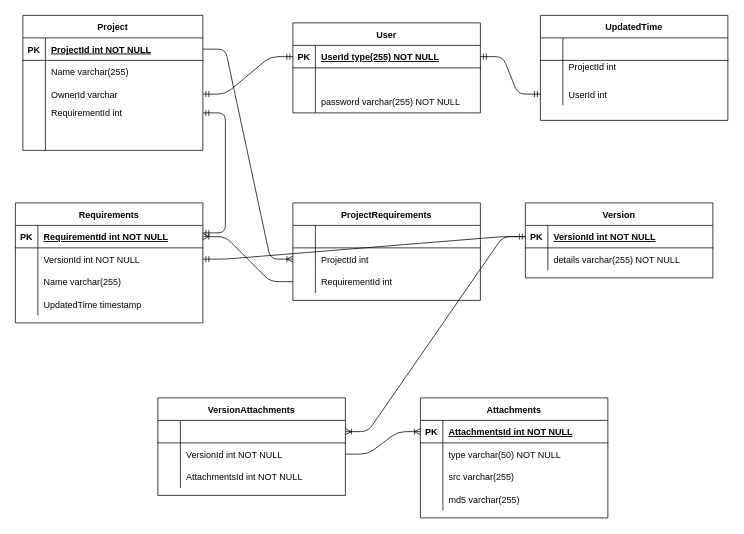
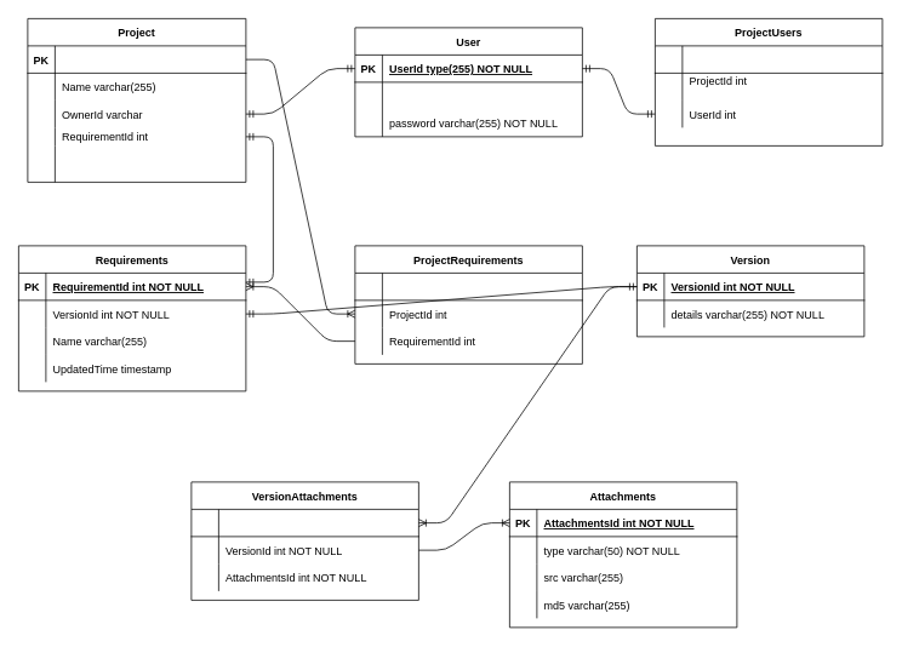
  <mxCell id="0" />
  <mxCell id="1" parent="0" />
  <mxCell id="2" value="Project" style="shape=table;startSize=30;container=1;collapsible=1;childLayout=tableLayout;fixedRows=1;rowLines=0;fontStyle=1;align=center;resizeLast=1;" parent="1" vertex="1"><mxGeometry x="30" y="20" width="240" height="180" as="geometry" /></mxCell>
  <mxCell id="3" value="" style="shape=partialRectangle;collapsible=0;dropTarget=0;pointerEvents=0;fillColor=none;points=[[0,0.5],[1,0.5]];portConstraint=eastwest;top=0;left=0;right=0;bottom=1;" parent="2" vertex="1"><mxGeometry y="30" width="240" height="30" as="geometry" /></mxCell>
  <mxCell id="4" value="PK" style="shape=partialRectangle;overflow=hidden;connectable=0;fillColor=none;top=0;left=0;bottom=0;right=0;fontStyle=1;" parent="3" vertex="1"><mxGeometry width="30" height="30" as="geometry" /></mxCell>
- <mxCell id="5" value="ProjectId int NOT NULL " style="shape=partialRectangle;overflow=hidden;connectable=0;fillColor=none;top=0;left=0;bottom=0;right=0;align=left;spacingLeft=6;fontStyle=5;" parent="3" vertex="1"><mxGeometry x="30" width="210" height="30" as="geometry" /></mxCell>
  <mxCell id="6" value="" style="shape=partialRectangle;collapsible=0;dropTarget=0;pointerEvents=0;fillColor=none;top=0;left=0;bottom=0;right=0;points=[[0,0.5],[1,0.5]];portConstraint=eastwest;" vertex="1" parent="2"><mxGeometry y="60" width="240" height="30" as="geometry" /></mxCell>
  <mxCell id="7" value="" style="shape=partialRectangle;connectable=0;fillColor=none;top=0;left=0;bottom=0;right=0;editable=1;overflow=hidden;" vertex="1" parent="6"><mxGeometry width="30" height="30" as="geometry" /></mxCell>
  <mxCell id="8" value="Name varchar(255)" style="shape=partialRectangle;connectable=0;fillColor=none;top=0;left=0;bottom=0;right=0;align=left;spacingLeft=6;overflow=hidden;" vertex="1" parent="6"><mxGeometry x="30" width="210" height="30" as="geometry" /></mxCell>
  <mxCell id="9" value="" style="shape=partialRectangle;collapsible=0;dropTarget=0;pointerEvents=0;fillColor=none;top=0;left=0;bottom=0;right=0;points=[[0,0.5],[1,0.5]];portConstraint=eastwest;" vertex="1" parent="2"><mxGeometry y="90" width="240" height="30" as="geometry" /></mxCell>
  <mxCell id="10" value="" style="shape=partialRectangle;connectable=0;fillColor=none;top=0;left=0;bottom=0;right=0;editable=1;overflow=hidden;" vertex="1" parent="9"><mxGeometry width="30" height="30" as="geometry" /></mxCell>
  <mxCell id="11" value="OwnerId varchar" style="shape=partialRectangle;connectable=0;fillColor=none;top=0;left=0;bottom=0;right=0;align=left;spacingLeft=6;overflow=hidden;" vertex="1" parent="9"><mxGeometry x="30" width="210" height="30" as="geometry" /></mxCell>
  <mxCell id="12" value="" style="shape=partialRectangle;collapsible=0;dropTarget=0;pointerEvents=0;fillColor=none;top=0;left=0;bottom=0;right=0;points=[[0,0.5],[1,0.5]];portConstraint=eastwest;" vertex="1" parent="2"><mxGeometry y="120" width="240" height="20" as="geometry" /></mxCell>
  <mxCell id="13" value="" style="shape=partialRectangle;connectable=0;fillColor=none;top=0;left=0;bottom=0;right=0;editable=1;overflow=hidden;" vertex="1" parent="12"><mxGeometry width="30" height="20" as="geometry" /></mxCell>
  <mxCell id="14" value="RequirementId int" style="shape=partialRectangle;connectable=0;fillColor=none;top=0;left=0;bottom=0;right=0;align=left;spacingLeft=6;overflow=hidden;" vertex="1" parent="12"><mxGeometry x="30" width="210" height="20" as="geometry" /></mxCell>
  <mxCell id="15" value="" style="shape=partialRectangle;collapsible=0;dropTarget=0;pointerEvents=0;fillColor=none;top=0;left=0;bottom=0;right=0;points=[[0,0.5],[1,0.5]];portConstraint=eastwest;" vertex="1" parent="2"><mxGeometry y="140" width="240" height="20" as="geometry" /></mxCell>
  <mxCell id="16" value="" style="shape=partialRectangle;connectable=0;fillColor=none;top=0;left=0;bottom=0;right=0;editable=1;overflow=hidden;" vertex="1" parent="15"><mxGeometry width="30" height="20" as="geometry" /></mxCell>
  <mxCell id="17" value="" style="shape=partialRectangle;collapsible=0;dropTarget=0;pointerEvents=0;fillColor=none;points=[[0,0.5],[1,0.5]];portConstraint=eastwest;top=0;left=0;right=0;bottom=0;" vertex="1" parent="2"><mxGeometry y="160" width="240" height="20" as="geometry" /></mxCell>
  <mxCell id="18" value="" style="shape=partialRectangle;overflow=hidden;connectable=0;fillColor=none;top=0;left=0;bottom=0;right=0;" vertex="1" parent="17"><mxGeometry width="30" height="20" as="geometry" /></mxCell>
  <mxCell id="19" value="" style="shape=partialRectangle;overflow=hidden;connectable=0;fillColor=none;top=0;left=0;bottom=0;right=0;align=left;spacingLeft=6;" vertex="1" parent="17"><mxGeometry x="30" width="210" height="20" as="geometry" /></mxCell>
  <mxCell id="20" value="Requirements" style="shape=table;startSize=30;container=1;collapsible=1;childLayout=tableLayout;fixedRows=1;rowLines=0;fontStyle=1;align=center;resizeLast=1;" parent="1" vertex="1"><mxGeometry x="20" y="270" width="250" height="160" as="geometry" /></mxCell>
  <mxCell id="21" value="" style="shape=partialRectangle;collapsible=0;dropTarget=0;pointerEvents=0;fillColor=none;points=[[0,0.5],[1,0.5]];portConstraint=eastwest;top=0;left=0;right=0;bottom=1;" parent="20" vertex="1"><mxGeometry y="30" width="250" height="30" as="geometry" /></mxCell>
  <mxCell id="22" value="PK" style="shape=partialRectangle;overflow=hidden;connectable=0;fillColor=none;top=0;left=0;bottom=0;right=0;fontStyle=1;" parent="21" vertex="1"><mxGeometry width="30" height="30" as="geometry" /></mxCell>
  <mxCell id="23" value="RequirementId int NOT NULL" style="shape=partialRectangle;overflow=hidden;connectable=0;fillColor=none;top=0;left=0;bottom=0;right=0;align=left;spacingLeft=6;fontStyle=5;" parent="21" vertex="1"><mxGeometry x="30" width="220" height="30" as="geometry" /></mxCell>
  <mxCell id="24" value="" style="shape=partialRectangle;collapsible=0;dropTarget=0;pointerEvents=0;fillColor=none;points=[[0,0.5],[1,0.5]];portConstraint=eastwest;top=0;left=0;right=0;bottom=0;" parent="20" vertex="1"><mxGeometry y="60" width="250" height="30" as="geometry" /></mxCell>
  <mxCell id="25" value="" style="shape=partialRectangle;overflow=hidden;connectable=0;fillColor=none;top=0;left=0;bottom=0;right=0;" parent="24" vertex="1"><mxGeometry width="30" height="30" as="geometry" /></mxCell>
  <mxCell id="26" value="VersionId int NOT NULL" style="shape=partialRectangle;overflow=hidden;connectable=0;fillColor=none;top=0;left=0;bottom=0;right=0;align=left;spacingLeft=6;" parent="24" vertex="1"><mxGeometry x="30" width="220" height="30" as="geometry" /></mxCell>
  <mxCell id="27" value="" style="shape=partialRectangle;collapsible=0;dropTarget=0;pointerEvents=0;fillColor=none;points=[[0,0.5],[1,0.5]];portConstraint=eastwest;top=0;left=0;right=0;bottom=0;" parent="20" vertex="1"><mxGeometry y="90" width="250" height="30" as="geometry" /></mxCell>
  <mxCell id="28" value="" style="shape=partialRectangle;overflow=hidden;connectable=0;fillColor=none;top=0;left=0;bottom=0;right=0;" parent="27" vertex="1"><mxGeometry width="30" height="30" as="geometry" /></mxCell>
  <mxCell id="29" value="Name varchar(255)" style="shape=partialRectangle;overflow=hidden;connectable=0;fillColor=none;top=0;left=0;bottom=0;right=0;align=left;spacingLeft=6;" parent="27" vertex="1"><mxGeometry x="30" width="220" height="30" as="geometry" /></mxCell>
  <mxCell id="30" value="" style="shape=partialRectangle;collapsible=0;dropTarget=0;pointerEvents=0;fillColor=none;top=0;left=0;bottom=0;right=0;points=[[0,0.5],[1,0.5]];portConstraint=eastwest;" vertex="1" parent="20"><mxGeometry y="120" width="250" height="30" as="geometry" /></mxCell>
  <mxCell id="31" value="" style="shape=partialRectangle;connectable=0;fillColor=none;top=0;left=0;bottom=0;right=0;editable=1;overflow=hidden;" vertex="1" parent="30"><mxGeometry width="30" height="30" as="geometry" /></mxCell>
  <mxCell id="32" value="UpdatedTime timestamp" style="shape=partialRectangle;connectable=0;fillColor=none;top=0;left=0;bottom=0;right=0;align=left;spacingLeft=6;overflow=hidden;" vertex="1" parent="30"><mxGeometry x="30" width="220" height="30" as="geometry" /></mxCell>
  <mxCell id="33" value="User" style="shape=table;startSize=30;container=1;collapsible=1;childLayout=tableLayout;fixedRows=1;rowLines=0;fontStyle=1;align=center;resizeLast=1;" parent="1" vertex="1"><mxGeometry x="390" y="30" width="250" height="120" as="geometry" /></mxCell>
  <mxCell id="34" value="" style="shape=partialRectangle;collapsible=0;dropTarget=0;pointerEvents=0;fillColor=none;points=[[0,0.5],[1,0.5]];portConstraint=eastwest;top=0;left=0;right=0;bottom=1;" parent="33" vertex="1"><mxGeometry y="30" width="250" height="30" as="geometry" /></mxCell>
  <mxCell id="35" value="PK" style="shape=partialRectangle;overflow=hidden;connectable=0;fillColor=none;top=0;left=0;bottom=0;right=0;fontStyle=1;" parent="34" vertex="1"><mxGeometry width="30" height="30" as="geometry" /></mxCell>
  <mxCell id="36" value="UserId type(255) NOT NULL" style="shape=partialRectangle;overflow=hidden;connectable=0;fillColor=none;top=0;left=0;bottom=0;right=0;align=left;spacingLeft=6;fontStyle=5;" parent="34" vertex="1"><mxGeometry x="30" width="220" height="30" as="geometry" /></mxCell>
  <mxCell id="37" value="" style="shape=partialRectangle;collapsible=0;dropTarget=0;pointerEvents=0;fillColor=none;points=[[0,0.5],[1,0.5]];portConstraint=eastwest;top=0;left=0;right=0;bottom=0;" parent="33" vertex="1"><mxGeometry y="60" width="250" height="30" as="geometry" /></mxCell>
  <mxCell id="38" value="" style="shape=partialRectangle;overflow=hidden;connectable=0;fillColor=none;top=0;left=0;bottom=0;right=0;" parent="37" vertex="1"><mxGeometry width="30" height="30" as="geometry" /></mxCell>
  <mxCell id="39" value="" style="shape=partialRectangle;collapsible=0;dropTarget=0;pointerEvents=0;fillColor=none;top=0;left=0;bottom=0;right=0;points=[[0,0.5],[1,0.5]];portConstraint=eastwest;" vertex="1" parent="33"><mxGeometry y="90" width="250" height="30" as="geometry" /></mxCell>
  <mxCell id="40" value="" style="shape=partialRectangle;connectable=0;fillColor=none;top=0;left=0;bottom=0;right=0;editable=1;overflow=hidden;" vertex="1" parent="39"><mxGeometry width="30" height="30" as="geometry" /></mxCell>
  <mxCell id="41" value="password varchar(255) NOT NULL" style="shape=partialRectangle;connectable=0;fillColor=none;top=0;left=0;bottom=0;right=0;align=left;spacingLeft=6;overflow=hidden;" vertex="1" parent="39"><mxGeometry x="30" width="220" height="30" as="geometry" /></mxCell>
- <mxCell id="42" value="UpdatedTime" style="shape=table;startSize=30;container=1;collapsible=1;childLayout=tableLayout;fixedRows=1;rowLines=0;fontStyle=1;align=center;resizeLast=1;" vertex="1" parent="1"><mxGeometry x="720" y="20" width="250" height="140" as="geometry" /></mxCell>
+ <mxCell id="42" value="ProjectUsers" style="shape=table;startSize=30;container=1;collapsible=1;childLayout=tableLayout;fixedRows=1;rowLines=0;fontStyle=1;align=center;resizeLast=1;" vertex="1" parent="1"><mxGeometry x="720" y="20" width="250" height="140" as="geometry" /></mxCell>
  <mxCell id="43" value="" style="shape=partialRectangle;collapsible=0;dropTarget=0;pointerEvents=0;fillColor=none;points=[[0,0.5],[1,0.5]];portConstraint=eastwest;top=0;left=0;right=0;bottom=1;" vertex="1" parent="42"><mxGeometry y="30" width="250" height="30" as="geometry" /></mxCell>
  <mxCell id="44" value="" style="shape=partialRectangle;overflow=hidden;connectable=0;fillColor=none;top=0;left=0;bottom=0;right=0;fontStyle=1;" vertex="1" parent="43"><mxGeometry width="30" height="30" as="geometry" /></mxCell>
  <mxCell id="45" value="" style="shape=partialRectangle;overflow=hidden;connectable=0;fillColor=none;top=0;left=0;bottom=0;right=0;align=left;spacingLeft=6;fontStyle=5;" vertex="1" parent="43"><mxGeometry x="30" width="220" height="30" as="geometry" /></mxCell>
  <mxCell id="46" value="" style="shape=partialRectangle;collapsible=0;dropTarget=0;pointerEvents=0;fillColor=none;points=[[0,0.5],[1,0.5]];portConstraint=eastwest;top=0;left=0;right=0;bottom=0;" vertex="1" parent="42"><mxGeometry y="60" width="250" height="30" as="geometry" /></mxCell>
  <mxCell id="47" value="" style="shape=partialRectangle;overflow=hidden;connectable=0;fillColor=none;top=0;left=0;bottom=0;right=0;" vertex="1" parent="46"><mxGeometry width="30" height="30" as="geometry" /></mxCell>
  <mxCell id="48" value="ProjectId int&#10;&#10;" style="shape=partialRectangle;overflow=hidden;connectable=0;fillColor=none;top=0;left=0;bottom=0;right=0;align=left;spacingLeft=6;" vertex="1" parent="46"><mxGeometry x="30" width="220" height="30" as="geometry" /></mxCell>
  <mxCell id="49" value="" style="shape=partialRectangle;collapsible=0;dropTarget=0;pointerEvents=0;fillColor=none;top=0;left=0;bottom=0;right=0;points=[[0,0.5],[1,0.5]];portConstraint=eastwest;" vertex="1" parent="42"><mxGeometry y="90" width="250" height="30" as="geometry" /></mxCell>
  <mxCell id="50" value="" style="shape=partialRectangle;connectable=0;fillColor=none;top=0;left=0;bottom=0;right=0;editable=1;overflow=hidden;" vertex="1" parent="49"><mxGeometry width="30" height="30" as="geometry" /></mxCell>
  <mxCell id="51" value="UserId int" style="shape=partialRectangle;connectable=0;fillColor=none;top=0;left=0;bottom=0;right=0;align=left;spacingLeft=6;overflow=hidden;" vertex="1" parent="49"><mxGeometry x="30" width="220" height="30" as="geometry" /></mxCell>
  <mxCell id="52" value="Version" style="shape=table;startSize=30;container=1;collapsible=1;childLayout=tableLayout;fixedRows=1;rowLines=0;fontStyle=1;align=center;resizeLast=1;" vertex="1" parent="1"><mxGeometry x="700" y="270" width="250" height="100" as="geometry" /></mxCell>
  <mxCell id="53" value="" style="shape=partialRectangle;collapsible=0;dropTarget=0;pointerEvents=0;fillColor=none;points=[[0,0.5],[1,0.5]];portConstraint=eastwest;top=0;left=0;right=0;bottom=1;" vertex="1" parent="52"><mxGeometry y="30" width="250" height="30" as="geometry" /></mxCell>
  <mxCell id="54" value="PK" style="shape=partialRectangle;overflow=hidden;connectable=0;fillColor=none;top=0;left=0;bottom=0;right=0;fontStyle=1;" vertex="1" parent="53"><mxGeometry width="30" height="30" as="geometry" /></mxCell>
  <mxCell id="55" value="VersionId int NOT NULL " style="shape=partialRectangle;overflow=hidden;connectable=0;fillColor=none;top=0;left=0;bottom=0;right=0;align=left;spacingLeft=6;fontStyle=5;" vertex="1" parent="53"><mxGeometry x="30" width="220" height="30" as="geometry" /></mxCell>
  <mxCell id="56" value="" style="shape=partialRectangle;collapsible=0;dropTarget=0;pointerEvents=0;fillColor=none;points=[[0,0.5],[1,0.5]];portConstraint=eastwest;top=0;left=0;right=0;bottom=0;" vertex="1" parent="52"><mxGeometry y="60" width="250" height="30" as="geometry" /></mxCell>
  <mxCell id="57" value="" style="shape=partialRectangle;overflow=hidden;connectable=0;fillColor=none;top=0;left=0;bottom=0;right=0;" vertex="1" parent="56"><mxGeometry width="30" height="30" as="geometry" /></mxCell>
  <mxCell id="58" value="details varchar(255) NOT NULL" style="shape=partialRectangle;overflow=hidden;connectable=0;fillColor=none;top=0;left=0;bottom=0;right=0;align=left;spacingLeft=6;" vertex="1" parent="56"><mxGeometry x="30" width="220" height="30" as="geometry" /></mxCell>
  <mxCell id="59" value="ProjectRequirements" style="shape=table;startSize=30;container=1;collapsible=1;childLayout=tableLayout;fixedRows=1;rowLines=0;fontStyle=1;align=center;resizeLast=1;" vertex="1" parent="1"><mxGeometry x="390" y="270" width="250" height="130" as="geometry" /></mxCell>
  <mxCell id="60" value="" style="shape=partialRectangle;collapsible=0;dropTarget=0;pointerEvents=0;fillColor=none;points=[[0,0.5],[1,0.5]];portConstraint=eastwest;top=0;left=0;right=0;bottom=1;" vertex="1" parent="59"><mxGeometry y="30" width="250" height="30" as="geometry" /></mxCell>
  <mxCell id="61" value="" style="shape=partialRectangle;overflow=hidden;connectable=0;fillColor=none;top=0;left=0;bottom=0;right=0;fontStyle=1;" vertex="1" parent="60"><mxGeometry width="30" height="30" as="geometry" /></mxCell>
  <mxCell id="62" value="" style="shape=partialRectangle;overflow=hidden;connectable=0;fillColor=none;top=0;left=0;bottom=0;right=0;align=left;spacingLeft=6;fontStyle=5;" vertex="1" parent="60"><mxGeometry x="30" width="220" height="30" as="geometry" /></mxCell>
  <mxCell id="63" value="" style="shape=partialRectangle;collapsible=0;dropTarget=0;pointerEvents=0;fillColor=none;points=[[0,0.5],[1,0.5]];portConstraint=eastwest;top=0;left=0;right=0;bottom=0;" vertex="1" parent="59"><mxGeometry y="60" width="250" height="30" as="geometry" /></mxCell>
  <mxCell id="64" value="" style="shape=partialRectangle;overflow=hidden;connectable=0;fillColor=none;top=0;left=0;bottom=0;right=0;" vertex="1" parent="63"><mxGeometry width="30" height="30" as="geometry" /></mxCell>
  <mxCell id="65" value="ProjectId int" style="shape=partialRectangle;overflow=hidden;connectable=0;fillColor=none;top=0;left=0;bottom=0;right=0;align=left;spacingLeft=6;" vertex="1" parent="63"><mxGeometry x="30" width="220" height="30" as="geometry" /></mxCell>
  <mxCell id="66" value="" style="shape=partialRectangle;collapsible=0;dropTarget=0;pointerEvents=0;fillColor=none;top=0;left=0;bottom=0;right=0;points=[[0,0.5],[1,0.5]];portConstraint=eastwest;" vertex="1" parent="59"><mxGeometry y="90" width="250" height="30" as="geometry" /></mxCell>
  <mxCell id="67" value="" style="shape=partialRectangle;connectable=0;fillColor=none;top=0;left=0;bottom=0;right=0;editable=1;overflow=hidden;" vertex="1" parent="66"><mxGeometry width="30" height="30" as="geometry" /></mxCell>
  <mxCell id="68" value="RequirementId int" style="shape=partialRectangle;connectable=0;fillColor=none;top=0;left=0;bottom=0;right=0;align=left;spacingLeft=6;overflow=hidden;" vertex="1" parent="66"><mxGeometry x="30" width="220" height="30" as="geometry" /></mxCell>
  <mxCell id="69" value="VersionAttachments" style="shape=table;startSize=30;container=1;collapsible=1;childLayout=tableLayout;fixedRows=1;rowLines=0;fontStyle=1;align=center;resizeLast=1;" vertex="1" parent="1"><mxGeometry x="210" y="530" width="250" height="130" as="geometry" /></mxCell>
  <mxCell id="70" value="" style="shape=partialRectangle;collapsible=0;dropTarget=0;pointerEvents=0;fillColor=none;points=[[0,0.5],[1,0.5]];portConstraint=eastwest;top=0;left=0;right=0;bottom=1;" vertex="1" parent="69"><mxGeometry y="30" width="250" height="30" as="geometry" /></mxCell>
  <mxCell id="71" value="" style="shape=partialRectangle;overflow=hidden;connectable=0;fillColor=none;top=0;left=0;bottom=0;right=0;fontStyle=1;" vertex="1" parent="70"><mxGeometry width="30" height="30" as="geometry" /></mxCell>
  <mxCell id="72" value="" style="shape=partialRectangle;overflow=hidden;connectable=0;fillColor=none;top=0;left=0;bottom=0;right=0;align=left;spacingLeft=6;fontStyle=5;" vertex="1" parent="70"><mxGeometry x="30" width="220" height="30" as="geometry" /></mxCell>
  <mxCell id="73" value="" style="shape=partialRectangle;collapsible=0;dropTarget=0;pointerEvents=0;fillColor=none;points=[[0,0.5],[1,0.5]];portConstraint=eastwest;top=0;left=0;right=0;bottom=0;" vertex="1" parent="69"><mxGeometry y="60" width="250" height="30" as="geometry" /></mxCell>
  <mxCell id="74" value="" style="shape=partialRectangle;overflow=hidden;connectable=0;fillColor=none;top=0;left=0;bottom=0;right=0;" vertex="1" parent="73"><mxGeometry width="30" height="30" as="geometry" /></mxCell>
  <mxCell id="75" value="VersionId int NOT NULL" style="shape=partialRectangle;overflow=hidden;connectable=0;fillColor=none;top=0;left=0;bottom=0;right=0;align=left;spacingLeft=6;" vertex="1" parent="73"><mxGeometry x="30" width="220" height="30" as="geometry" /></mxCell>
  <mxCell id="76" value="" style="shape=partialRectangle;collapsible=0;dropTarget=0;pointerEvents=0;fillColor=none;top=0;left=0;bottom=0;right=0;points=[[0,0.5],[1,0.5]];portConstraint=eastwest;" vertex="1" parent="69"><mxGeometry y="90" width="250" height="30" as="geometry" /></mxCell>
  <mxCell id="77" value="" style="shape=partialRectangle;connectable=0;fillColor=none;top=0;left=0;bottom=0;right=0;editable=1;overflow=hidden;" vertex="1" parent="76"><mxGeometry width="30" height="30" as="geometry" /></mxCell>
  <mxCell id="78" value="AttachmentsId int NOT NULL" style="shape=partialRectangle;connectable=0;fillColor=none;top=0;left=0;bottom=0;right=0;align=left;spacingLeft=6;overflow=hidden;" vertex="1" parent="76"><mxGeometry x="30" width="220" height="30" as="geometry" /></mxCell>
  <mxCell id="79" value="Attachments" style="shape=table;startSize=30;container=1;collapsible=1;childLayout=tableLayout;fixedRows=1;rowLines=0;fontStyle=1;align=center;resizeLast=1;" vertex="1" parent="1"><mxGeometry x="560" y="530" width="250" height="160" as="geometry" /></mxCell>
  <mxCell id="80" value="" style="shape=partialRectangle;collapsible=0;dropTarget=0;pointerEvents=0;fillColor=none;points=[[0,0.5],[1,0.5]];portConstraint=eastwest;top=0;left=0;right=0;bottom=1;" vertex="1" parent="79"><mxGeometry y="30" width="250" height="30" as="geometry" /></mxCell>
  <mxCell id="81" value="PK" style="shape=partialRectangle;overflow=hidden;connectable=0;fillColor=none;top=0;left=0;bottom=0;right=0;fontStyle=1;" vertex="1" parent="80"><mxGeometry width="30" height="30" as="geometry" /></mxCell>
  <mxCell id="82" value="AttachmentsId int NOT NULL " style="shape=partialRectangle;overflow=hidden;connectable=0;fillColor=none;top=0;left=0;bottom=0;right=0;align=left;spacingLeft=6;fontStyle=5;" vertex="1" parent="80"><mxGeometry x="30" width="220" height="30" as="geometry" /></mxCell>
  <mxCell id="83" value="" style="shape=partialRectangle;collapsible=0;dropTarget=0;pointerEvents=0;fillColor=none;points=[[0,0.5],[1,0.5]];portConstraint=eastwest;top=0;left=0;right=0;bottom=0;" vertex="1" parent="79"><mxGeometry y="60" width="250" height="30" as="geometry" /></mxCell>
  <mxCell id="84" value="" style="shape=partialRectangle;overflow=hidden;connectable=0;fillColor=none;top=0;left=0;bottom=0;right=0;" vertex="1" parent="83"><mxGeometry width="30" height="30" as="geometry" /></mxCell>
  <mxCell id="85" value="type varchar(50) NOT NULL" style="shape=partialRectangle;overflow=hidden;connectable=0;fillColor=none;top=0;left=0;bottom=0;right=0;align=left;spacingLeft=6;" vertex="1" parent="83"><mxGeometry x="30" width="220" height="30" as="geometry" /></mxCell>
  <mxCell id="86" value="" style="shape=partialRectangle;collapsible=0;dropTarget=0;pointerEvents=0;fillColor=none;top=0;left=0;bottom=0;right=0;points=[[0,0.5],[1,0.5]];portConstraint=eastwest;" vertex="1" parent="79"><mxGeometry y="90" width="250" height="30" as="geometry" /></mxCell>
  <mxCell id="87" value="" style="shape=partialRectangle;connectable=0;fillColor=none;top=0;left=0;bottom=0;right=0;editable=1;overflow=hidden;" vertex="1" parent="86"><mxGeometry width="30" height="30" as="geometry" /></mxCell>
  <mxCell id="88" value="src varchar(255)" style="shape=partialRectangle;connectable=0;fillColor=none;top=0;left=0;bottom=0;right=0;align=left;spacingLeft=6;overflow=hidden;" vertex="1" parent="86"><mxGeometry x="30" width="220" height="30" as="geometry" /></mxCell>
  <mxCell id="89" value="" style="shape=partialRectangle;collapsible=0;dropTarget=0;pointerEvents=0;fillColor=none;top=0;left=0;bottom=0;right=0;points=[[0,0.5],[1,0.5]];portConstraint=eastwest;" vertex="1" parent="79"><mxGeometry y="120" width="250" height="30" as="geometry" /></mxCell>
  <mxCell id="90" value="" style="shape=partialRectangle;connectable=0;fillColor=none;top=0;left=0;bottom=0;right=0;editable=1;overflow=hidden;" vertex="1" parent="89"><mxGeometry width="30" height="30" as="geometry" /></mxCell>
  <mxCell id="91" value="md5 varchar(255)" style="shape=partialRectangle;connectable=0;fillColor=none;top=0;left=0;bottom=0;right=0;align=left;spacingLeft=6;overflow=hidden;" vertex="1" parent="89"><mxGeometry x="30" width="220" height="30" as="geometry" /></mxCell>
  <mxCell id="92" value="" style="edgeStyle=entityRelationEdgeStyle;fontSize=12;html=1;endArrow=ERmandOne;startArrow=ERmandOne;entryX=0;entryY=0.5;entryDx=0;entryDy=0;exitX=1;exitY=0.5;exitDx=0;exitDy=0;" edge="1" parent="1" source="9" target="34"><mxGeometry width="100" height="100" relative="1" as="geometry"><mxPoint x="240" y="180" as="sourcePoint" /><mxPoint x="340" y="80" as="targetPoint" /></mxGeometry></mxCell>
  <mxCell id="93" value="" style="edgeStyle=entityRelationEdgeStyle;fontSize=12;html=1;endArrow=ERmandOne;startArrow=ERmandOne;entryX=1;entryY=0.5;entryDx=0;entryDy=0;" edge="1" parent="1" target="12"><mxGeometry width="100" height="100" relative="1" as="geometry"><mxPoint x="270" y="310" as="sourcePoint" /><mxPoint x="340" y="310" as="targetPoint" /></mxGeometry></mxCell>
  <mxCell id="94" value="" style="edgeStyle=entityRelationEdgeStyle;fontSize=12;html=1;endArrow=ERmandOne;startArrow=ERmandOne;entryX=1;entryY=0.5;entryDx=0;entryDy=0;exitX=0;exitY=0.5;exitDx=0;exitDy=0;" edge="1" parent="1" source="49" target="34"><mxGeometry width="100" height="100" relative="1" as="geometry"><mxPoint x="550" y="180" as="sourcePoint" /><mxPoint x="650" y="80" as="targetPoint" /></mxGeometry></mxCell>
  <mxCell id="95" value="" style="edgeStyle=entityRelationEdgeStyle;fontSize=12;html=1;endArrow=ERoneToMany;entryX=1;entryY=0.5;entryDx=0;entryDy=0;exitX=0;exitY=0.5;exitDx=0;exitDy=0;" edge="1" parent="1" source="66" target="21"><mxGeometry width="100" height="100" relative="1" as="geometry"><mxPoint x="340" y="378" as="sourcePoint" /><mxPoint x="318" y="323" as="targetPoint" /></mxGeometry></mxCell>
  <mxCell id="96" value="" style="edgeStyle=entityRelationEdgeStyle;fontSize=12;html=1;endArrow=ERoneToMany;exitX=1;exitY=0.5;exitDx=0;exitDy=0;entryX=0;entryY=0.5;entryDx=0;entryDy=0;" edge="1" parent="1" source="3" target="63"><mxGeometry width="100" height="100" relative="1" as="geometry"><mxPoint x="240" y="410" as="sourcePoint" /><mxPoint x="340" y="310" as="targetPoint" /></mxGeometry></mxCell>
  <mxCell id="97" value="" style="edgeStyle=entityRelationEdgeStyle;fontSize=12;html=1;endArrow=ERmandOne;startArrow=ERmandOne;entryX=1;entryY=0.5;entryDx=0;entryDy=0;exitX=0;exitY=0.5;exitDx=0;exitDy=0;" edge="1" parent="1" source="53" target="24"><mxGeometry width="100" height="100" relative="1" as="geometry"><mxPoint x="240" y="410" as="sourcePoint" /><mxPoint x="340" y="310" as="targetPoint" /></mxGeometry></mxCell>
  <mxCell id="98" value="" style="edgeStyle=entityRelationEdgeStyle;fontSize=12;html=1;endArrow=ERoneToMany;entryX=1;entryY=0.5;entryDx=0;entryDy=0;exitX=0;exitY=0.5;exitDx=0;exitDy=0;" edge="1" parent="1" source="53" target="70"><mxGeometry width="100" height="100" relative="1" as="geometry"><mxPoint x="650" y="350" as="sourcePoint" /><mxPoint x="630" y="420" as="targetPoint" /></mxGeometry></mxCell>
  <mxCell id="99" value="" style="edgeStyle=entityRelationEdgeStyle;fontSize=12;html=1;endArrow=ERoneToMany;exitX=1;exitY=0.5;exitDx=0;exitDy=0;entryX=0;entryY=0.5;entryDx=0;entryDy=0;" edge="1" parent="1" source="73" target="80"><mxGeometry width="100" height="100" relative="1" as="geometry"><mxPoint x="460" y="730" as="sourcePoint" /><mxPoint x="560" y="630" as="targetPoint" /></mxGeometry></mxCell>
